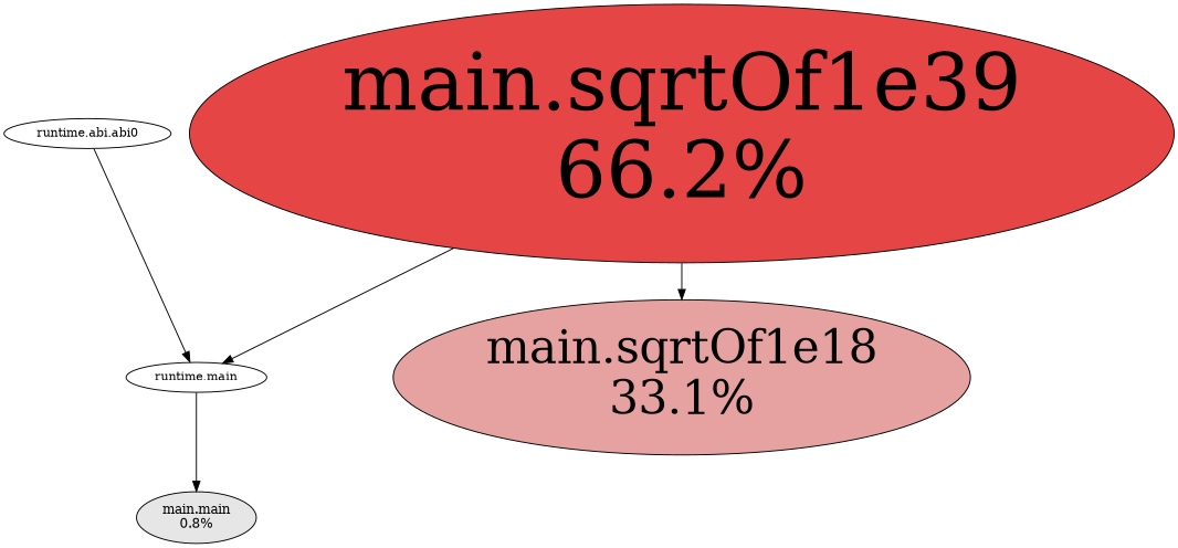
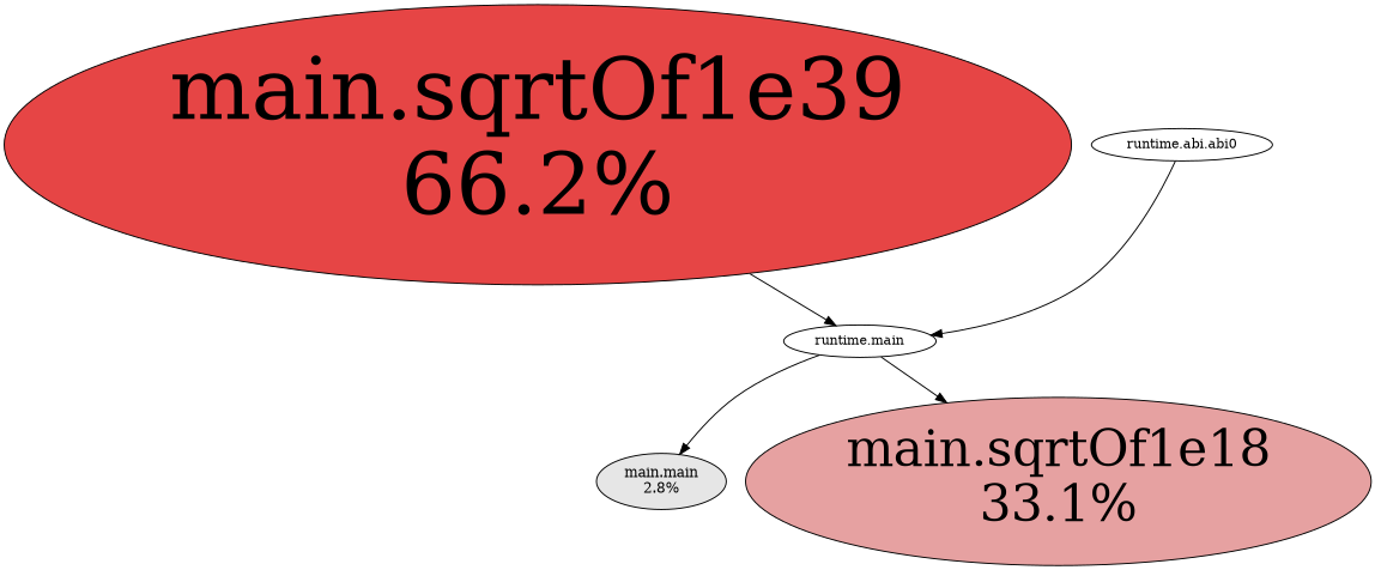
  strict digraph {
    node [fillcolor="0 0 1" fontsize=12.000 style=filled]
    n1 [height=0.000 label="runtime.main" width=0.000]
-   n2 [fillcolor="0 0.0 0.9" fontsize=12.752 height=0.038 label="main.main\n0.8%" width=0.038]
+   n2 [fillcolor="0 0.0 0.9" fontsize=12.752 height=0.038 label="main.main\n2.8%" width=0.038]
    n3 [fillcolor="0 0.3 0.9" fontsize=45.083 height=1.654 label="main.sqrtOf1e18\n33.1%" width=1.654]
    n4 [fillcolor="0 0.7 0.9" fontsize=78.165 height=3.308 label="main.sqrtOf1e39\n66.2%" width=3.308]
    n5 [height=0.000 label="runtime.abi.abi0" width=0.000]
    n1 -> n2
-   n4 -> n3
+   n1 -> n3
    n4 -> n1
    n5 -> n1
  }
